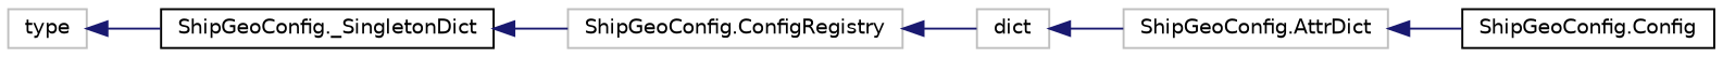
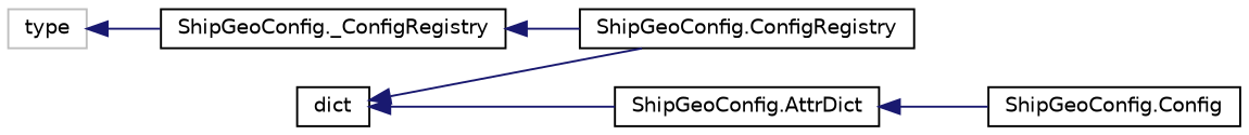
  digraph {
    rankdir=LR
    node [color=black fillcolor=white fontname=Helvetica fontsize=10 shape=record style=filled]
    edge [color=midnightblue dir=back fontname=Helvetica fontsize=10 labelfontname=Helvetica labelfontsize=10 style=solid]
-   n1 [color=grey75 height=0.2 label="ShipGeoConfig.ConfigRegistry" width=0.4]
-   n2 [color=grey75 height=0.2 label=dict width=0.4]
-   n3 [color=grey75 height=0.2 label="ShipGeoConfig.AttrDict" width=0.4]
+   n1 [height=0.2 label="ShipGeoConfig.ConfigRegistry" width=0.4]
+   n2 [height=0.2 label=dict width=0.4]
+   n3 [height=0.2 label="ShipGeoConfig.AttrDict" width=0.4]
    n4 [height=0.2 label="ShipGeoConfig.Config" width=0.4]
    n5 [color=grey75 height=0.2 label=type width=0.4]
-   n6 [height=0.2 label="ShipGeoConfig._SingletonDict" width=0.4]
-   n1 -> n2
+   n6 [height=0.2 label="ShipGeoConfig._ConfigRegistry" width=0.4]
+   n2 -> n1
    n2 -> n3
    n3 -> n4
    n5 -> n6
    n6 -> n1
  }
